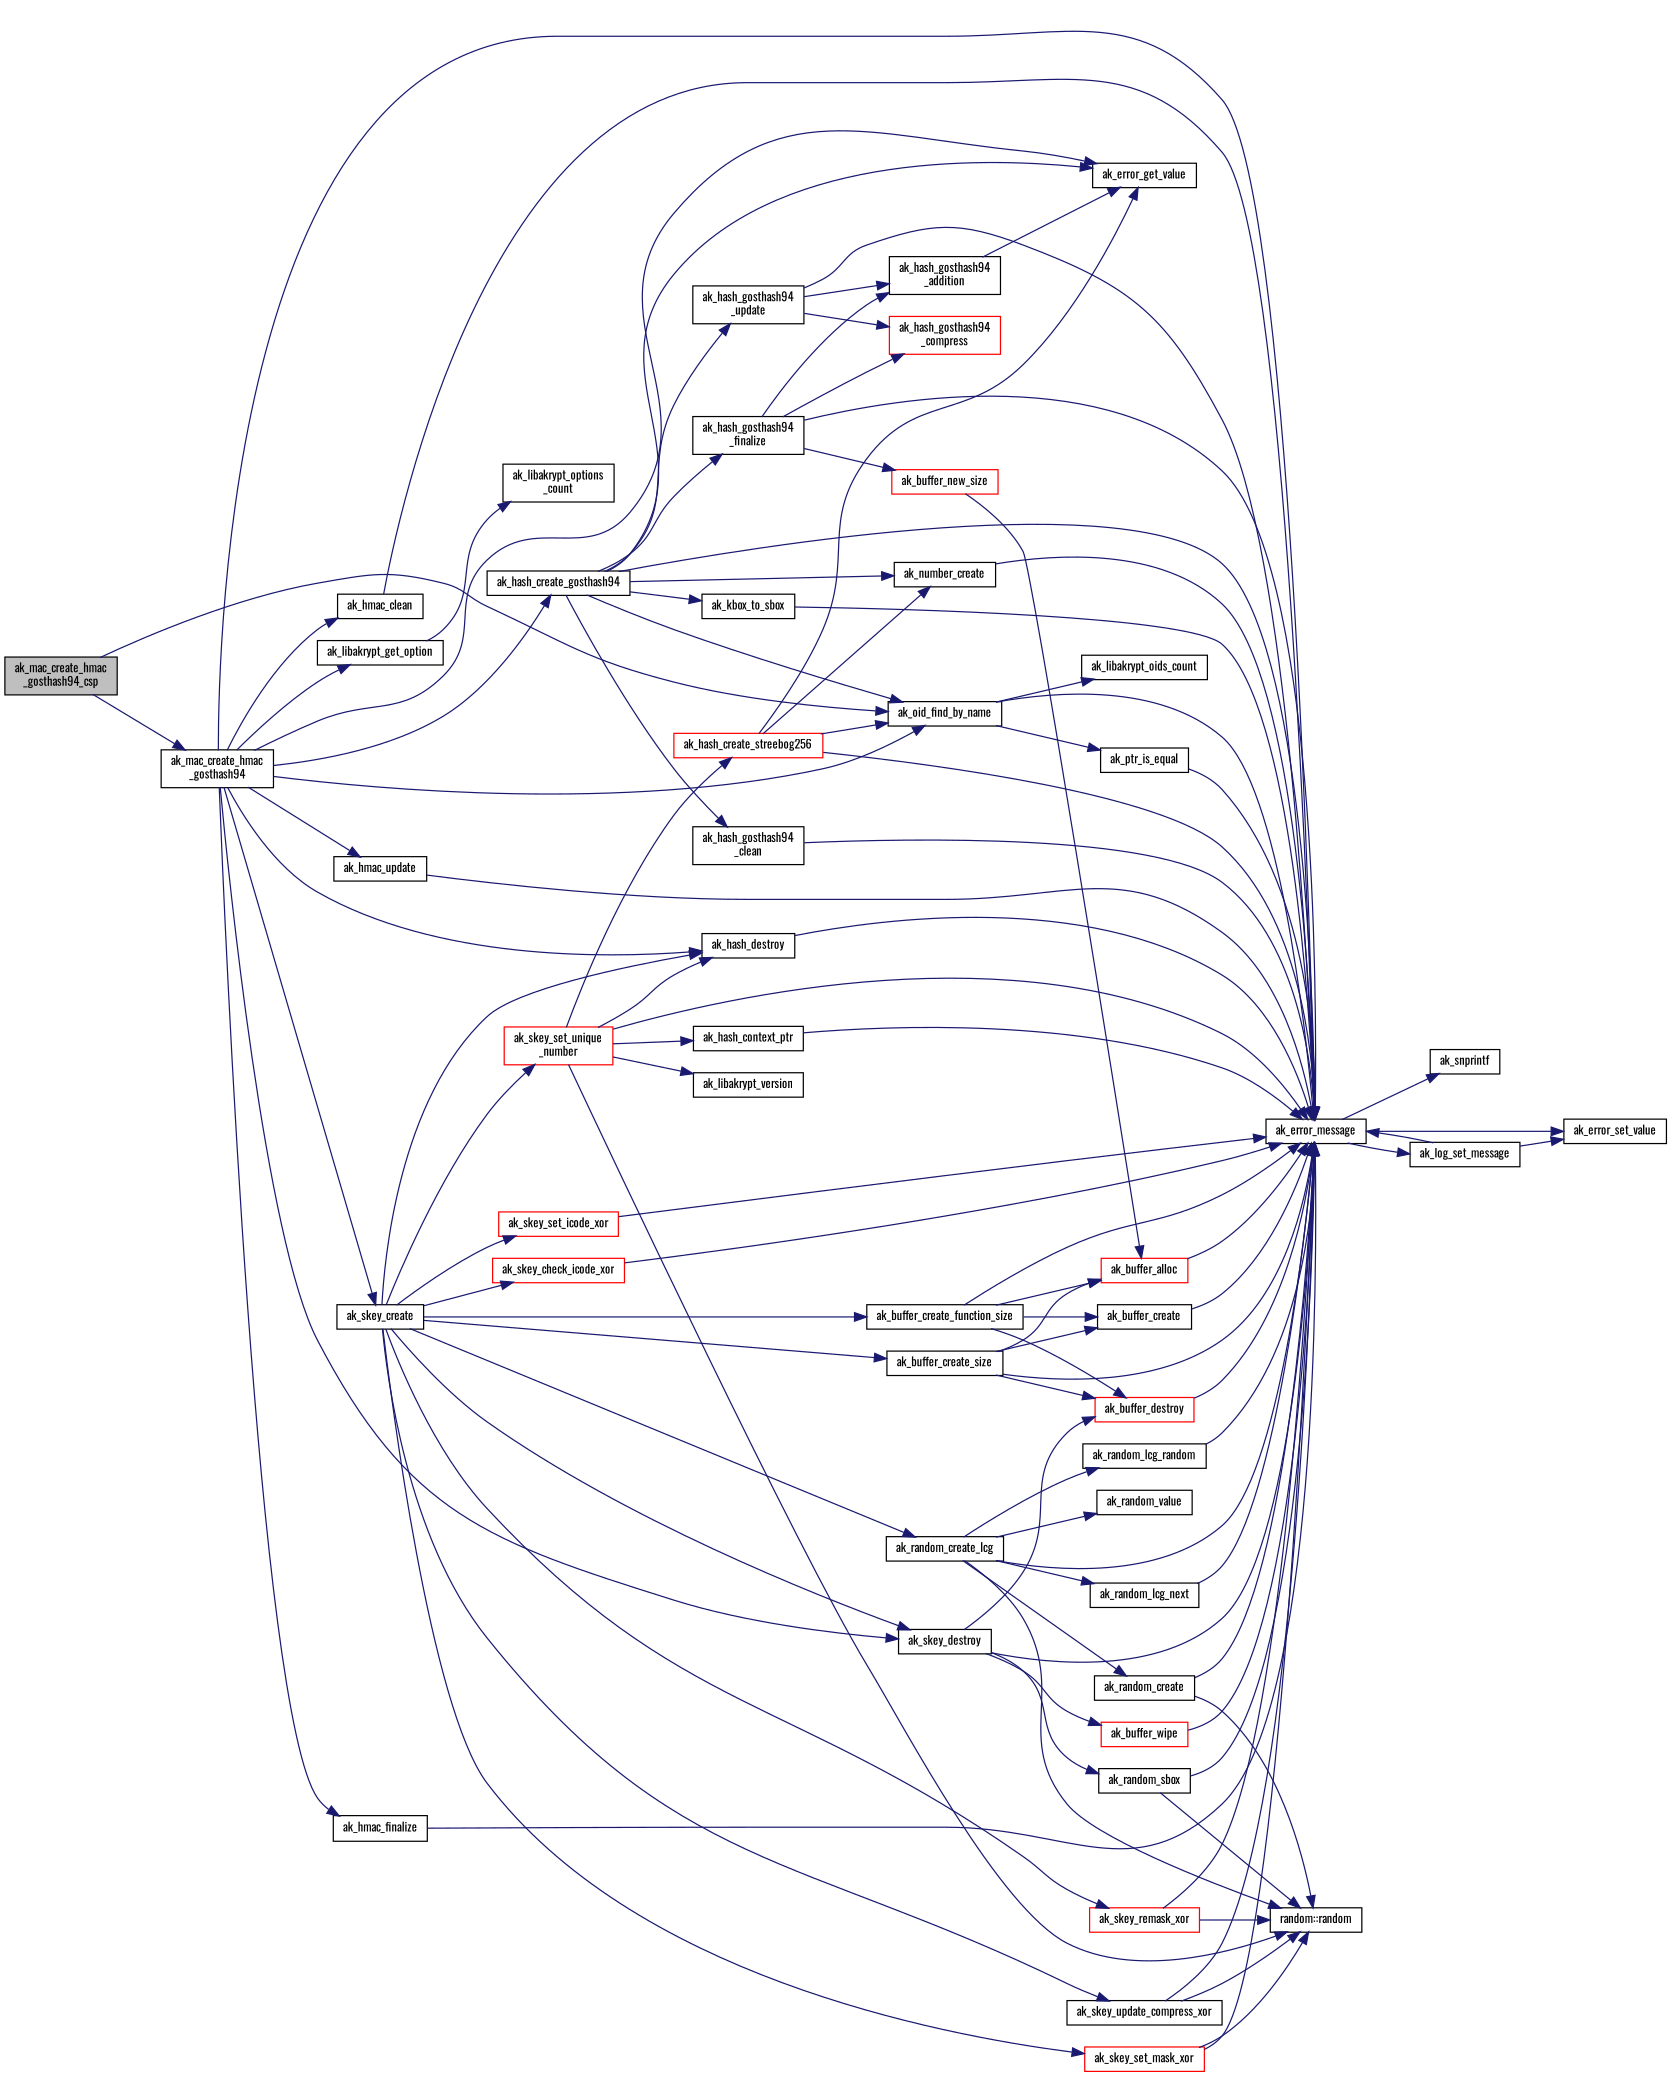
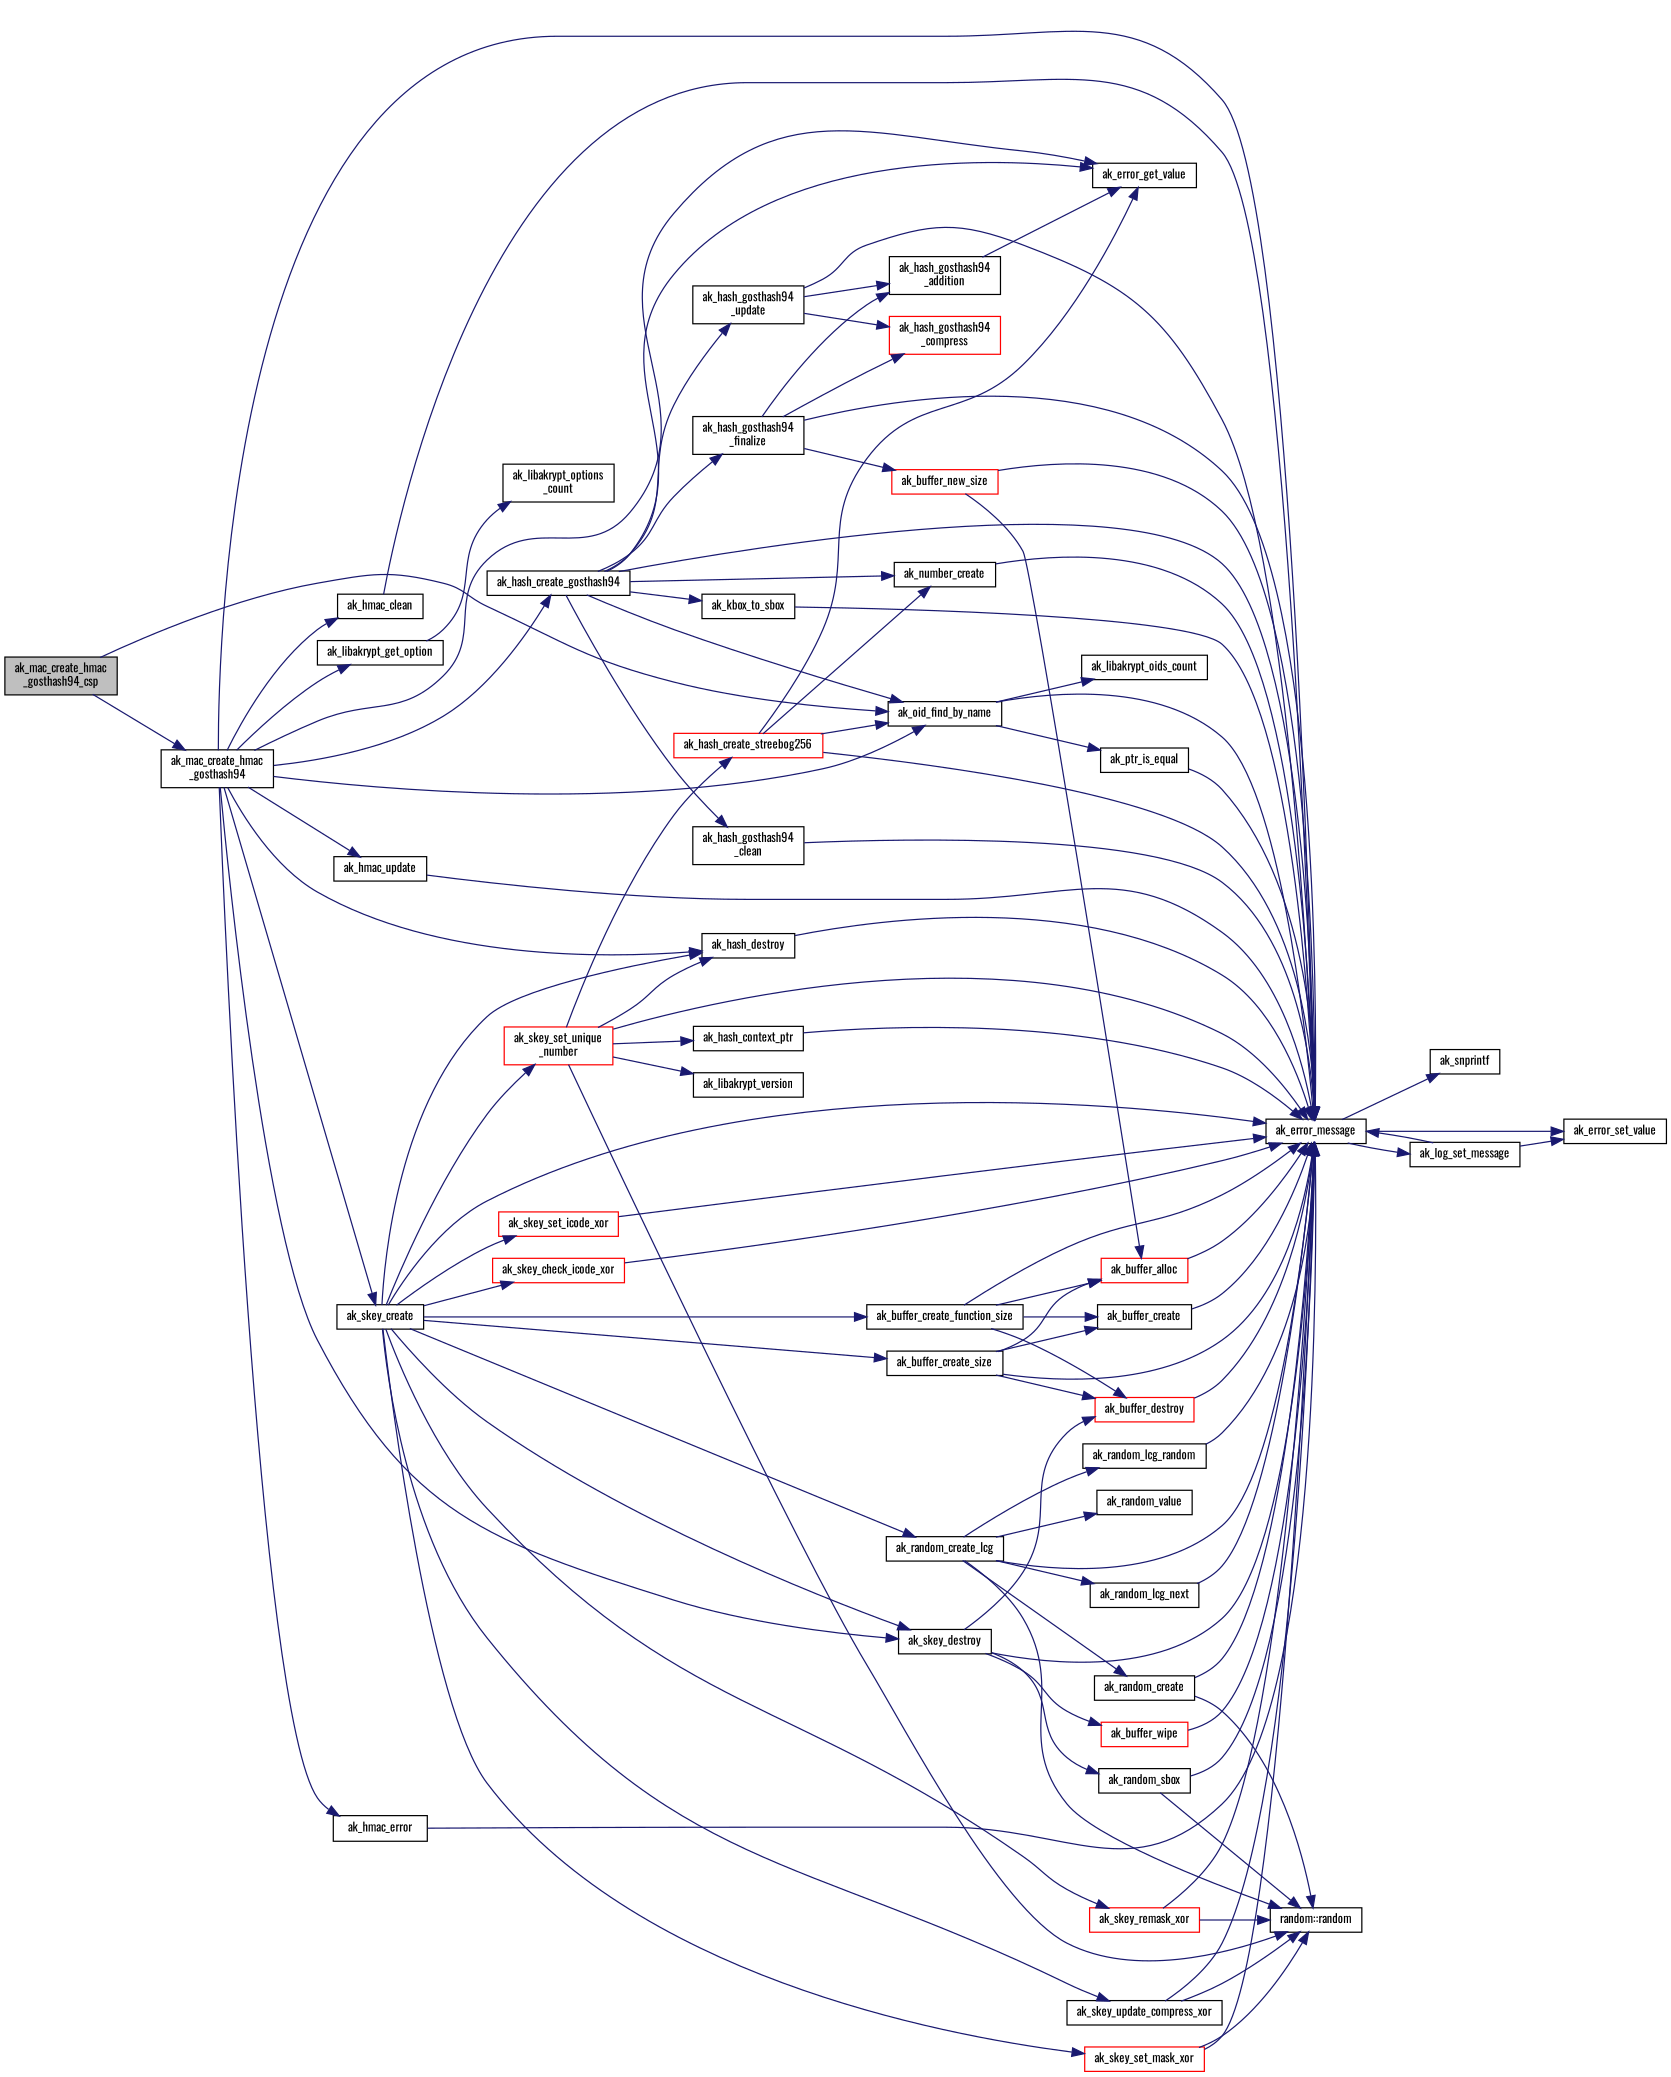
  digraph {
    fontname=Oswald
    rankdir=LR
    node [color=black fillcolor=white fontname=Oswald fontsize=10 shape=record style=filled]
    edge [color=midnightblue fontname=Oswald fontsize=10 labelfontname=Helvetica labelfontsize=10 style=solid]
    n1 [fillcolor=grey75 fontcolor=black height=0.2 label="ak_mac_create_hmac\l_gosthash94_csp" width=0.4]
    n2 [height=0.2 label="ak_mac_create_hmac\l_gosthash94" width=0.4]
    n3 [height=0.2 label=ak_oid_find_by_name width=0.4]
    n4 [height=0.2 label=ak_hash_create_gosthash94 width=0.4]
    n5 [height=0.2 label=ak_error_message width=0.4]
    n6 [height=0.2 label=ak_error_get_value width=0.4]
    n7 [height=0.2 label=ak_skey_create width=0.4]
    n8 [height=0.2 label=ak_skey_destroy width=0.4]
    n9 [height=0.2 label=ak_libakrypt_get_option width=0.4]
    n10 [height=0.2 label=ak_hash_destroy width=0.4]
    n11 [height=0.2 label=ak_hmac_clean width=0.4]
    n12 [height=0.2 label=ak_hmac_update width=0.4]
-   n13 [height=0.2 label=ak_hmac_finalize width=0.4]
+   n13 [height=0.2 label=ak_hmac_error width=0.4]
    n14 [height=0.2 label=ak_ptr_is_equal width=0.4]
    n15 [height=0.2 label=ak_libakrypt_oids_count width=0.4]
    n16 [height=0.2 label=ak_number_create width=0.4]
    n17 [height=0.2 label=ak_kbox_to_sbox width=0.4]
    n18 [height=0.2 label="ak_hash_gosthash94\l_clean" width=0.4]
    n19 [height=0.2 label="ak_hash_gosthash94\l_update" width=0.4]
    n20 [height=0.2 label="ak_hash_gosthash94\l_finalize" width=0.4]
    n21 [height=0.2 label=ak_snprintf width=0.4]
    n22 [height=0.2 label=ak_log_set_message width=0.4]
    n23 [height=0.2 label=ak_error_set_value width=0.4]
    n24 [height=0.2 label=ak_buffer_create_function_size width=0.4]
    n25 [height=0.2 label=ak_buffer_create_size width=0.4]
    n26 [height=0.2 label=ak_random_create_lcg width=0.4]
    n27 [color=red height=0.2 label="ak_skey_set_unique\l_number" width=0.4]
    n28 [color=red height=0.2 label=ak_skey_set_mask_xor width=0.4]
    n29 [color=red height=0.2 label=ak_skey_remask_xor width=0.4]
    n30 [color=red height=0.2 label=ak_skey_set_icode_xor width=0.4]
    n31 [color=red height=0.2 label=ak_skey_check_icode_xor width=0.4]
    n32 [height=0.2 label=ak_skey_update_compress_xor width=0.4]
    n33 [color=red height=0.2 label=ak_buffer_destroy width=0.4]
    n34 [color=red height=0.2 label=ak_buffer_wipe width=0.4]
    n35 [height=0.2 label=ak_random_sbox width=0.4]
    n36 [height=0.2 label="ak_libakrypt_options\l_count" width=0.4]
    n37 [height=0.2 label="ak_hash_gosthash94\l_addition" width=0.4]
    n38 [color=red height=0.2 label="ak_hash_gosthash94\l_compress" width=0.4]
    n39 [color=red height=0.2 label=ak_buffer_new_size width=0.4]
    n40 [color=red height=0.2 label=ak_buffer_alloc width=0.4]
    n41 [height=0.2 label=ak_buffer_create width=0.4]
    n42 [height=0.2 label="random::random" width=0.4]
    n43 [height=0.2 label=ak_random_value width=0.4]
    n44 [height=0.2 label=ak_random_create width=0.4]
    n45 [height=0.2 label=ak_random_lcg_next width=0.4]
    n46 [height=0.2 label=ak_random_lcg_random width=0.4]
    n47 [height=0.2 label=ak_libakrypt_version width=0.4]
    n48 [color=red height=0.2 label=ak_hash_create_streebog256 width=0.4]
    n49 [height=0.2 label=ak_hash_context_ptr width=0.4]
    n1 -> n2
    n1 -> n3
    n2 -> n3
    n2 -> n4
    n2 -> n5
    n2 -> n6
    n2 -> n7
    n2 -> n8
    n2 -> n9
    n2 -> n10
    n2 -> n11
    n2 -> n12
    n2 -> n13
    n3 -> n5
    n3 -> n14
    n3 -> n15
    n4 -> n3
    n4 -> n5
    n4 -> n6
    n4 -> n16
    n4 -> n17
    n4 -> n18
    n4 -> n19
    n4 -> n20
    n5 -> n21
    n5 -> n22
    n5 -> n23
+   n7 -> n5
    n7 -> n8
    n7 -> n10
    n7 -> n24
    n7 -> n25
    n7 -> n26
    n7 -> n27
    n7 -> n28
    n7 -> n29
    n7 -> n30
    n7 -> n31
    n7 -> n32
    n8 -> n5
    n8 -> n33
    n8 -> n34
    n8 -> n35
    n9 -> n36
    n10 -> n5
    n11 -> n5
    n12 -> n5
    n13 -> n5
    n14 -> n5
    n16 -> n5
    n17 -> n5
    n18 -> n5
    n19 -> n5
    n19 -> n37
    n19 -> n38
    n20 -> n5
    n20 -> n37
    n20 -> n38
    n20 -> n39
    n22 -> n5
    n22 -> n23
    n24 -> n5
    n24 -> n33
    n24 -> n40
    n24 -> n41
    n25 -> n5
    n25 -> n33
    n25 -> n40
    n25 -> n41
    n26 -> n5
    n26 -> n42
    n26 -> n43
    n26 -> n44
    n26 -> n45
    n26 -> n46
    n27 -> n5
    n27 -> n10
    n27 -> n42
    n27 -> n47
    n27 -> n48
    n27 -> n49
    n28 -> n5
    n28 -> n42
    n29 -> n5
    n29 -> n42
    n30 -> n5
    n31 -> n5
    n32 -> n5
    n32 -> n42
    n33 -> n5
    n34 -> n5
    n35 -> n5
    n35 -> n42
    n37 -> n6
+   n39 -> n5
    n39 -> n40
    n40 -> n5
    n41 -> n5
    n44 -> n5
    n44 -> n42
    n45 -> n5
    n46 -> n5
    n48 -> n3
    n48 -> n5
    n48 -> n6
    n48 -> n16
    n49 -> n5
  }
